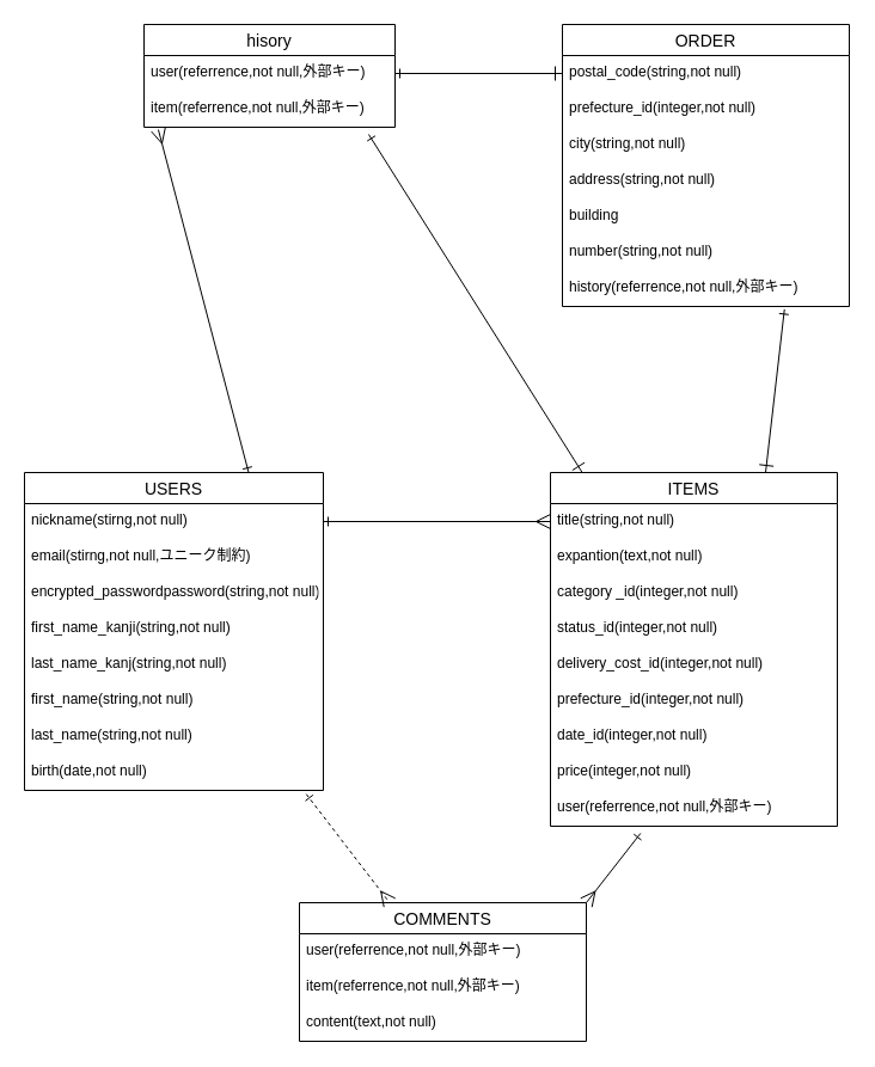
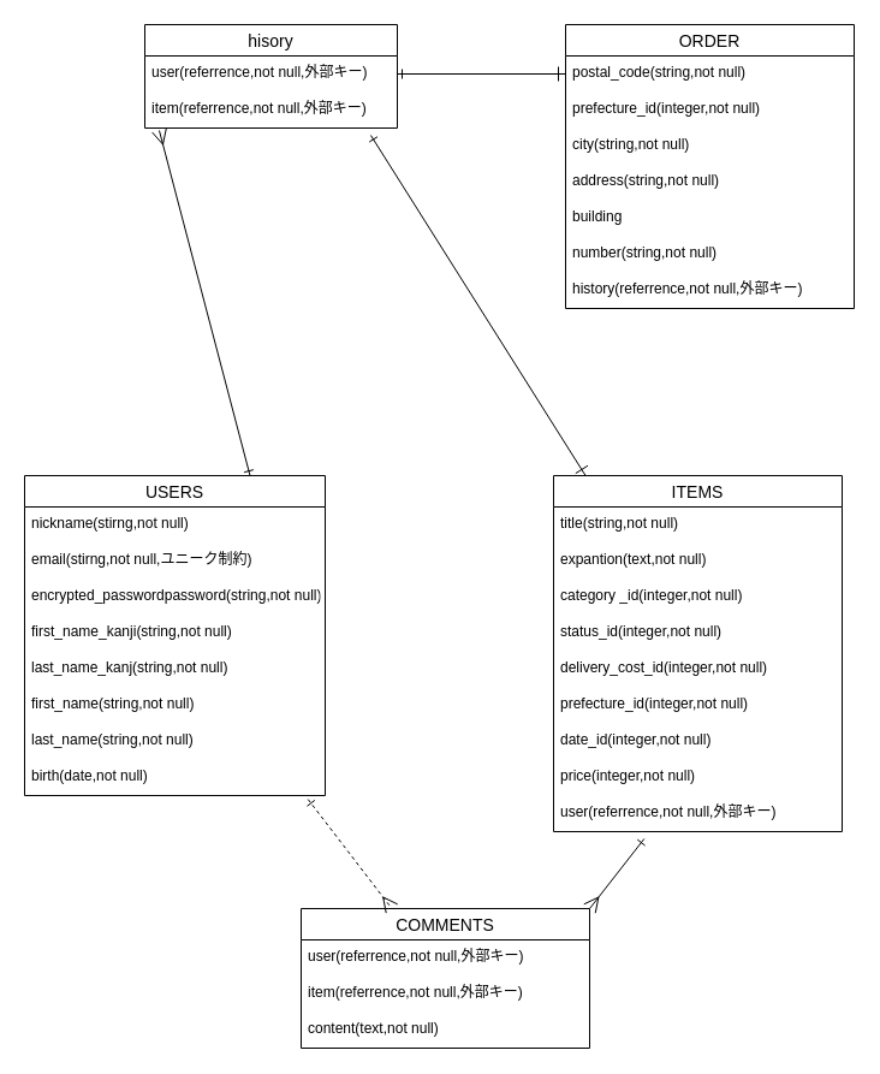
  <mxCell id="0" />
  <mxCell id="1" parent="0" />
  <mxCell id="2" style="edgeStyle=none;html=1;exitX=0.75;exitY=0;exitDx=0;exitDy=0;entryX=0.057;entryY=1.067;entryDx=0;entryDy=0;entryPerimeter=0;endArrow=ERmany;endFill=0;endSize=10;startArrow=ERone;startFill=0;" edge="1" parent="1" source="3" target="40"><mxGeometry relative="1" as="geometry" /></mxCell>
  <mxCell id="3" value="USERS" style="swimlane;fontStyle=0;childLayout=stackLayout;horizontal=1;startSize=26;horizontalStack=0;resizeParent=1;resizeParentMax=0;resizeLast=0;collapsible=1;marginBottom=0;align=center;fontSize=14;" vertex="1" parent="1"><mxGeometry x="20" y="395" width="250" height="266" as="geometry" /></mxCell>
  <mxCell id="4" value="nickname(stirng,not null)" style="text;strokeColor=none;fillColor=none;spacingLeft=4;spacingRight=4;overflow=hidden;rotatable=0;points=[[0,0.5],[1,0.5]];portConstraint=eastwest;fontSize=12;" vertex="1" parent="3"><mxGeometry y="26" width="250" height="30" as="geometry" /></mxCell>
  <mxCell id="5" value="email(stirng,not null,ユニーク制約)" style="text;strokeColor=none;fillColor=none;spacingLeft=4;spacingRight=4;overflow=hidden;rotatable=0;points=[[0,0.5],[1,0.5]];portConstraint=eastwest;fontSize=12;" vertex="1" parent="3"><mxGeometry y="56" width="250" height="30" as="geometry" /></mxCell>
  <mxCell id="6" value="encrypted_passwordpassword(string,not null)" style="text;strokeColor=none;fillColor=none;spacingLeft=4;spacingRight=4;overflow=hidden;rotatable=0;points=[[0,0.5],[1,0.5]];portConstraint=eastwest;fontSize=12;" vertex="1" parent="3"><mxGeometry y="86" width="250" height="30" as="geometry" /></mxCell>
  <mxCell id="7" value="first_name_kanji(string,not null)" style="text;strokeColor=none;fillColor=none;spacingLeft=4;spacingRight=4;overflow=hidden;rotatable=0;points=[[0,0.5],[1,0.5]];portConstraint=eastwest;fontSize=12;" vertex="1" parent="3"><mxGeometry y="116" width="250" height="30" as="geometry" /></mxCell>
  <mxCell id="8" value="last_name_kanj(string,not null)" style="text;strokeColor=none;fillColor=none;spacingLeft=4;spacingRight=4;overflow=hidden;rotatable=0;points=[[0,0.5],[1,0.5]];portConstraint=eastwest;fontSize=12;" vertex="1" parent="3"><mxGeometry y="146" width="250" height="30" as="geometry" /></mxCell>
  <mxCell id="9" value="first_name(string,not null)" style="text;strokeColor=none;fillColor=none;spacingLeft=4;spacingRight=4;overflow=hidden;rotatable=0;points=[[0,0.5],[1,0.5]];portConstraint=eastwest;fontSize=12;" vertex="1" parent="3"><mxGeometry y="176" width="250" height="30" as="geometry" /></mxCell>
  <mxCell id="10" value="last_name(string,not null)" style="text;strokeColor=none;fillColor=none;spacingLeft=4;spacingRight=4;overflow=hidden;rotatable=0;points=[[0,0.5],[1,0.5]];portConstraint=eastwest;fontSize=12;" vertex="1" parent="3"><mxGeometry y="206" width="250" height="30" as="geometry" /></mxCell>
  <mxCell id="11" value="birth(date,not null)" style="text;strokeColor=none;fillColor=none;spacingLeft=4;spacingRight=4;overflow=hidden;rotatable=0;points=[[0,0.5],[1,0.5]];portConstraint=eastwest;fontSize=12;" vertex="1" parent="3"><mxGeometry y="236" width="250" height="30" as="geometry" /></mxCell>
  <mxCell id="12" value="ITEMS" style="swimlane;fontStyle=0;childLayout=stackLayout;horizontal=1;startSize=26;horizontalStack=0;resizeParent=1;resizeParentMax=0;resizeLast=0;collapsible=1;marginBottom=0;align=center;fontSize=14;" vertex="1" parent="1"><mxGeometry x="460" y="395" width="240" height="296" as="geometry" /></mxCell>
  <mxCell id="13" value="title(string,not null)" style="text;strokeColor=none;fillColor=none;spacingLeft=4;spacingRight=4;overflow=hidden;rotatable=0;points=[[0,0.5],[1,0.5]];portConstraint=eastwest;fontSize=12;" vertex="1" parent="12"><mxGeometry y="26" width="240" height="30" as="geometry" /></mxCell>
  <mxCell id="14" value="expantion(text,not null)" style="text;strokeColor=none;fillColor=none;spacingLeft=4;spacingRight=4;overflow=hidden;rotatable=0;points=[[0,0.5],[1,0.5]];portConstraint=eastwest;fontSize=12;" vertex="1" parent="12"><mxGeometry y="56" width="240" height="30" as="geometry" /></mxCell>
  <mxCell id="15" value="category _id(integer,not null)" style="text;strokeColor=none;fillColor=none;spacingLeft=4;spacingRight=4;overflow=hidden;rotatable=0;points=[[0,0.5],[1,0.5]];portConstraint=eastwest;fontSize=12;" vertex="1" parent="12"><mxGeometry y="86" width="240" height="30" as="geometry" /></mxCell>
  <mxCell id="16" value="status_id(integer,not null)" style="text;strokeColor=none;fillColor=none;spacingLeft=4;spacingRight=4;overflow=hidden;rotatable=0;points=[[0,0.5],[1,0.5]];portConstraint=eastwest;fontSize=12;" vertex="1" parent="12"><mxGeometry y="116" width="240" height="30" as="geometry" /></mxCell>
  <mxCell id="17" value="delivery_cost_id(integer,not null)" style="text;strokeColor=none;fillColor=none;spacingLeft=4;spacingRight=4;overflow=hidden;rotatable=0;points=[[0,0.5],[1,0.5]];portConstraint=eastwest;fontSize=12;" vertex="1" parent="12"><mxGeometry y="146" width="240" height="30" as="geometry" /></mxCell>
  <mxCell id="18" value="prefecture_id(integer,not null)" style="text;strokeColor=none;fillColor=none;spacingLeft=4;spacingRight=4;overflow=hidden;rotatable=0;points=[[0,0.5],[1,0.5]];portConstraint=eastwest;fontSize=12;" vertex="1" parent="12"><mxGeometry y="176" width="240" height="30" as="geometry" /></mxCell>
  <mxCell id="19" value="date_id(integer,not null)" style="text;strokeColor=none;fillColor=none;spacingLeft=4;spacingRight=4;overflow=hidden;rotatable=0;points=[[0,0.5],[1,0.5]];portConstraint=eastwest;fontSize=12;" vertex="1" parent="12"><mxGeometry y="206" width="240" height="30" as="geometry" /></mxCell>
  <mxCell id="20" value="price(integer,not null)" style="text;strokeColor=none;fillColor=none;spacingLeft=4;spacingRight=4;overflow=hidden;rotatable=0;points=[[0,0.5],[1,0.5]];portConstraint=eastwest;fontSize=12;" vertex="1" parent="12"><mxGeometry y="236" width="240" height="30" as="geometry" /></mxCell>
  <mxCell id="21" value="user(referrence,not null,外部キー)" style="text;strokeColor=none;fillColor=none;spacingLeft=4;spacingRight=4;overflow=hidden;rotatable=0;points=[[0,0.5],[1,0.5]];portConstraint=eastwest;fontSize=12;" vertex="1" parent="12"><mxGeometry y="266" width="240" height="30" as="geometry" /></mxCell>
  <mxCell id="22" value="COMMENTS" style="swimlane;fontStyle=0;childLayout=stackLayout;horizontal=1;startSize=26;horizontalStack=0;resizeParent=1;resizeParentMax=0;resizeLast=0;collapsible=1;marginBottom=0;align=center;fontSize=14;" vertex="1" parent="1"><mxGeometry x="250" y="755" width="240" height="116" as="geometry" /></mxCell>
  <mxCell id="23" value="user(referrence,not null,外部キー)" style="text;strokeColor=none;fillColor=none;spacingLeft=4;spacingRight=4;overflow=hidden;rotatable=0;points=[[0,0.5],[1,0.5]];portConstraint=eastwest;fontSize=12;" vertex="1" parent="22"><mxGeometry y="26" width="240" height="30" as="geometry" /></mxCell>
  <mxCell id="24" value="item(referrence,not null,外部キー)" style="text;strokeColor=none;fillColor=none;spacingLeft=4;spacingRight=4;overflow=hidden;rotatable=0;points=[[0,0.5],[1,0.5]];portConstraint=eastwest;fontSize=12;" vertex="1" parent="22"><mxGeometry y="56" width="240" height="30" as="geometry" /></mxCell>
  <mxCell id="25" value="content(text,not null)" style="text;strokeColor=none;fillColor=none;spacingLeft=4;spacingRight=4;overflow=hidden;rotatable=0;points=[[0,0.5],[1,0.5]];portConstraint=eastwest;fontSize=12;" vertex="1" parent="22"><mxGeometry y="86" width="240" height="30" as="geometry" /></mxCell>
- <mxCell id="26" style="edgeStyle=none;html=1;exitX=0.774;exitY=1.079;exitDx=0;exitDy=0;endArrow=ERone;endFill=0;endSize=10;entryX=0.75;entryY=0;entryDx=0;entryDy=0;exitPerimeter=0;startArrow=ERone;startFill=0;" edge="1" parent="1" source="34" target="12"><mxGeometry relative="1" as="geometry"><mxPoint x="690" y="55" as="targetPoint" /></mxGeometry></mxCell>
  <mxCell id="27" value="ORDER" style="swimlane;fontStyle=0;childLayout=stackLayout;horizontal=1;startSize=26;horizontalStack=0;resizeParent=1;resizeParentMax=0;resizeLast=0;collapsible=1;marginBottom=0;align=center;fontSize=14;" vertex="1" parent="1"><mxGeometry x="470" y="20" width="240" height="236" as="geometry" /></mxCell>
  <mxCell id="28" value="postal_code(string,not null)" style="text;strokeColor=none;fillColor=none;spacingLeft=4;spacingRight=4;overflow=hidden;rotatable=0;points=[[0,0.5],[1,0.5]];portConstraint=eastwest;fontSize=12;" vertex="1" parent="27"><mxGeometry y="26" width="240" height="30" as="geometry" /></mxCell>
  <mxCell id="29" value="prefecture_id(integer,not null)" style="text;strokeColor=none;fillColor=none;spacingLeft=4;spacingRight=4;overflow=hidden;rotatable=0;points=[[0,0.5],[1,0.5]];portConstraint=eastwest;fontSize=12;" vertex="1" parent="27"><mxGeometry y="56" width="240" height="30" as="geometry" /></mxCell>
  <mxCell id="30" value="city(string,not null)" style="text;strokeColor=none;fillColor=none;spacingLeft=4;spacingRight=4;overflow=hidden;rotatable=0;points=[[0,0.5],[1,0.5]];portConstraint=eastwest;fontSize=12;" vertex="1" parent="27"><mxGeometry y="86" width="240" height="30" as="geometry" /></mxCell>
  <mxCell id="31" value="address(string,not null)" style="text;strokeColor=none;fillColor=none;spacingLeft=4;spacingRight=4;overflow=hidden;rotatable=0;points=[[0,0.5],[1,0.5]];portConstraint=eastwest;fontSize=12;" vertex="1" parent="27"><mxGeometry y="116" width="240" height="30" as="geometry" /></mxCell>
  <mxCell id="32" value="building&#10;" style="text;strokeColor=none;fillColor=none;spacingLeft=4;spacingRight=4;overflow=hidden;rotatable=0;points=[[0,0.5],[1,0.5]];portConstraint=eastwest;fontSize=12;" vertex="1" parent="27"><mxGeometry y="146" width="240" height="30" as="geometry" /></mxCell>
  <mxCell id="33" value="number(string,not null)&#10;" style="text;strokeColor=none;fillColor=none;spacingLeft=4;spacingRight=4;overflow=hidden;rotatable=0;points=[[0,0.5],[1,0.5]];portConstraint=eastwest;fontSize=12;" vertex="1" parent="27"><mxGeometry y="176" width="240" height="30" as="geometry" /></mxCell>
  <mxCell id="34" value="history(referrence,not null,外部キー)" style="text;strokeColor=none;fillColor=none;spacingLeft=4;spacingRight=4;overflow=hidden;rotatable=0;points=[[0,0.5],[1,0.5]];portConstraint=eastwest;fontSize=12;" vertex="1" parent="27"><mxGeometry y="206" width="240" height="30" as="geometry" /></mxCell>
- <mxCell id="35" style="edgeStyle=none;html=1;exitX=1;exitY=0.5;exitDx=0;exitDy=0;endArrow=ERmany;endFill=0;endSize=10;entryX=0;entryY=0.5;entryDx=0;entryDy=0;startArrow=ERone;startFill=0;" edge="1" parent="1" source="4" target="13"><mxGeometry relative="1" as="geometry"><mxPoint x="510" y="-24" as="targetPoint" /></mxGeometry></mxCell>
  <mxCell id="36" style="edgeStyle=none;html=1;entryX=1;entryY=0;entryDx=0;entryDy=0;endArrow=ERmany;endFill=0;endSize=10;exitX=0.314;exitY=1.198;exitDx=0;exitDy=0;exitPerimeter=0;startArrow=ERone;startFill=0;" edge="1" parent="1" source="21" target="22"><mxGeometry relative="1" as="geometry" /></mxCell>
  <mxCell id="37" style="edgeStyle=none;html=1;exitX=0.943;exitY=1.105;exitDx=0;exitDy=0;endArrow=ERmany;endFill=0;endSize=10;startArrow=ERone;startFill=0;exitPerimeter=0;dashed=1;" edge="1" parent="1" source="11" target="22"><mxGeometry relative="1" as="geometry" /></mxCell>
  <mxCell id="38" value="hisory" style="swimlane;fontStyle=0;childLayout=stackLayout;horizontal=1;startSize=26;horizontalStack=0;resizeParent=1;resizeParentMax=0;resizeLast=0;collapsible=1;marginBottom=0;align=center;fontSize=14;" vertex="1" parent="1"><mxGeometry x="120" y="20" width="210" height="86" as="geometry" /></mxCell>
  <mxCell id="39" value="user(referrence,not null,外部キー)" style="text;strokeColor=none;fillColor=none;spacingLeft=4;spacingRight=4;overflow=hidden;rotatable=0;points=[[0,0.5],[1,0.5]];portConstraint=eastwest;fontSize=12;" vertex="1" parent="38"><mxGeometry y="26" width="210" height="30" as="geometry" /></mxCell>
  <mxCell id="40" value="item(referrence,not null,外部キー)" style="text;strokeColor=none;fillColor=none;spacingLeft=4;spacingRight=4;overflow=hidden;rotatable=0;points=[[0,0.5],[1,0.5]];portConstraint=eastwest;fontSize=12;" vertex="1" parent="38"><mxGeometry y="56" width="210" height="30" as="geometry" /></mxCell>
  <mxCell id="41" style="edgeStyle=none;html=1;exitX=0.895;exitY=1.2;exitDx=0;exitDy=0;endArrow=ERone;endFill=0;endSize=10;exitPerimeter=0;startArrow=ERone;startFill=0;" edge="1" parent="1" source="40" target="12"><mxGeometry relative="1" as="geometry" /></mxCell>
  <mxCell id="42" style="edgeStyle=none;html=1;exitX=1;exitY=0.5;exitDx=0;exitDy=0;entryX=0;entryY=0.5;entryDx=0;entryDy=0;endArrow=ERone;endFill=0;endSize=10;startArrow=ERone;startFill=0;" edge="1" parent="1" source="39"><mxGeometry relative="1" as="geometry"><mxPoint x="470" y="61" as="targetPoint" /></mxGeometry></mxCell>
